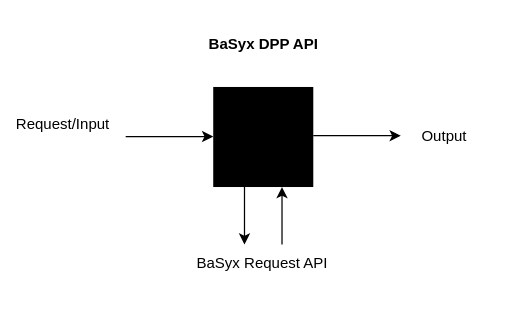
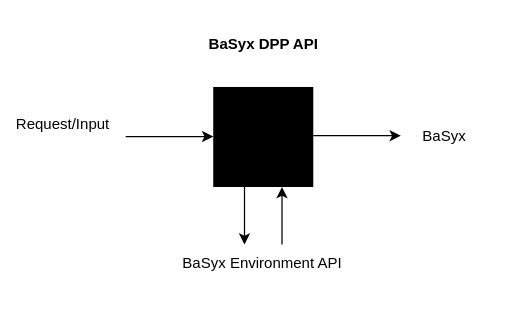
  <mxCell id="0" />
  <mxCell id="1" parent="0" />
  <mxCell id="2" value="" style="whiteSpace=wrap;html=1;aspect=fixed;strokeColor=none;fillColor=#000000;" parent="1" vertex="1"><mxGeometry x="170" y="69" width="80" height="80" as="geometry" /></mxCell>
  <mxCell id="3" value="" style="endArrow=classic;html=1;rounded=0;" parent="1" edge="1"><mxGeometry width="50" height="50" relative="1" as="geometry"><mxPoint x="100" y="108.66" as="sourcePoint" /><mxPoint x="170" y="108.66" as="targetPoint" /></mxGeometry></mxCell>
  <mxCell id="4" value="" style="endArrow=classic;html=1;rounded=0;" parent="1" edge="1"><mxGeometry width="50" height="50" relative="1" as="geometry"><mxPoint x="195" y="149" as="sourcePoint" /><mxPoint x="195" y="195" as="targetPoint" /></mxGeometry></mxCell>
  <mxCell id="5" value="" style="endArrow=classic;html=1;rounded=0;" parent="1" edge="1"><mxGeometry width="50" height="50" relative="1" as="geometry"><mxPoint x="225" y="195" as="sourcePoint" /><mxPoint x="225" y="149" as="targetPoint" /></mxGeometry></mxCell>
  <mxCell id="6" value="" style="endArrow=classic;html=1;rounded=0;" parent="1" edge="1"><mxGeometry width="50" height="50" relative="1" as="geometry"><mxPoint x="250" y="108" as="sourcePoint" /><mxPoint x="320" y="108" as="targetPoint" /></mxGeometry></mxCell>
  <mxCell id="7" value="Request/Input" style="text;html=1;whiteSpace=wrap;strokeColor=none;fillColor=none;align=center;verticalAlign=middle;rounded=0;" parent="1" vertex="1"><mxGeometry x="20" y="84" width="60" height="30" as="geometry" /></mxCell>
- <mxCell id="8" value="Output" style="text;html=1;whiteSpace=wrap;strokeColor=none;fillColor=none;align=center;verticalAlign=middle;rounded=0;" parent="1" vertex="1"><mxGeometry x="325" y="94" width="60" height="30" as="geometry" /></mxCell>
- <mxCell id="9" value="BaSyx Request API" style="text;html=1;whiteSpace=wrap;strokeColor=none;fillColor=none;align=center;verticalAlign=middle;rounded=0;" parent="1" vertex="1"><mxGeometry x="142" y="195" width="135" height="30" as="geometry" /></mxCell>
+ <mxCell id="8" value="BaSyx" style="text;html=1;whiteSpace=wrap;strokeColor=none;fillColor=none;align=center;verticalAlign=middle;rounded=0;" parent="1" vertex="1"><mxGeometry x="325" y="94" width="60" height="30" as="geometry" /></mxCell>
+ <mxCell id="9" value="BaSyx Environment API" style="text;html=1;whiteSpace=wrap;strokeColor=none;fillColor=none;align=center;verticalAlign=middle;rounded=0;" parent="1" vertex="1"><mxGeometry x="142" y="195" width="135" height="30" as="geometry" /></mxCell>
  <mxCell id="10" value="&lt;b&gt;BaSyx DPP API&lt;/b&gt;" style="text;html=1;whiteSpace=wrap;strokeColor=none;fillColor=none;align=center;verticalAlign=middle;rounded=0;" parent="1" vertex="1"><mxGeometry x="142.5" y="20" width="135" height="30" as="geometry" /></mxCell>
